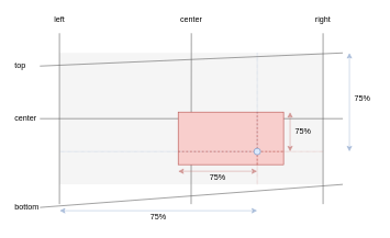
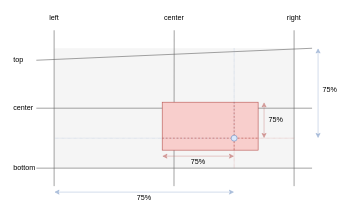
  <mxCell id="0" />
  <mxCell id="1" parent="0" />
  <mxCell id="2" value="" style="rounded=0;whiteSpace=wrap;html=1;fillColor=#f5f5f5;strokeColor=none;fontColor=#333333;" parent="1" vertex="1"><mxGeometry x="90" y="80" width="400" height="200" as="geometry" /></mxCell>
  <mxCell id="3" value="" style="endArrow=none;html=1;fillColor=#f5f5f5;strokeColor=#666666;" parent="1" edge="1"><mxGeometry width="50" height="50" relative="1" as="geometry"><mxPoint x="290" y="50" as="sourcePoint" /><mxPoint x="289.66" y="310" as="targetPoint" /></mxGeometry></mxCell>
  <mxCell id="4" value="" style="endArrow=none;html=1;fillColor=#f5f5f5;strokeColor=#666666;exitX=1;exitY=0.5;exitDx=0;exitDy=0;" parent="1" source="10" edge="1"><mxGeometry width="50" height="50" relative="1" as="geometry"><mxPoint x="80" y="180" as="sourcePoint" /><mxPoint x="520" y="180" as="targetPoint" /></mxGeometry></mxCell>
  <mxCell id="5" value="" style="rounded=0;whiteSpace=wrap;html=1;fillColor=#f8cecc;strokeColor=#b85450;" vertex="1" parent="1"><mxGeometry x="270" y="170" width="160" height="80" as="geometry" /></mxCell>
  <mxCell id="6" value="" style="endArrow=none;html=1;fillColor=#f5f5f5;strokeColor=#666666;exitX=1;exitY=0.5;exitDx=0;exitDy=0;" parent="1" source="11" edge="1"><mxGeometry width="50" height="50" relative="1" as="geometry"><mxPoint x="80" y="80" as="sourcePoint" /><mxPoint x="520" y="80" as="targetPoint" /></mxGeometry></mxCell>
  <mxCell id="7" value="" style="endArrow=none;html=1;fillColor=#f5f5f5;strokeColor=#666666;exitX=1;exitY=0.5;exitDx=0;exitDy=0;" parent="1" source="12" edge="1"><mxGeometry width="50" height="50" relative="1" as="geometry"><mxPoint x="80" y="280" as="sourcePoint" /><mxPoint x="520" y="280" as="targetPoint" /></mxGeometry></mxCell>
  <mxCell id="8" value="" style="endArrow=none;html=1;fillColor=#f5f5f5;strokeColor=#666666;" parent="1" edge="1"><mxGeometry width="50" height="50" relative="1" as="geometry"><mxPoint x="490" y="50" as="sourcePoint" /><mxPoint x="490" y="310" as="targetPoint" /></mxGeometry></mxCell>
  <mxCell id="9" value="" style="endArrow=none;html=1;fillColor=#f5f5f5;strokeColor=#666666;" parent="1" edge="1"><mxGeometry width="50" height="50" relative="1" as="geometry"><mxPoint x="89.66" y="50" as="sourcePoint" /><mxPoint x="89.66" y="310" as="targetPoint" /></mxGeometry></mxCell>
  <mxCell id="10" value="center" style="text;html=1;strokeColor=none;fillColor=none;align=left;verticalAlign=middle;whiteSpace=wrap;rounded=0;" parent="1" vertex="1"><mxGeometry x="20" y="170" width="40" height="20" as="geometry" /></mxCell>
  <mxCell id="11" value="top" style="text;html=1;strokeColor=none;fillColor=none;align=left;verticalAlign=middle;whiteSpace=wrap;rounded=0;" parent="1" vertex="1"><mxGeometry x="20" y="90" width="40" height="20" as="geometry" /></mxCell>
- <mxCell id="12" value="bottom" style="text;html=1;strokeColor=none;fillColor=none;align=left;verticalAlign=middle;whiteSpace=wrap;rounded=0;" parent="1" vertex="1"><mxGeometry x="20" y="305" width="40" height="20" as="geometry" /></mxCell>
+ <mxCell id="12" value="bottom" style="text;html=1;strokeColor=none;fillColor=none;align=left;verticalAlign=middle;whiteSpace=wrap;rounded=0;" parent="1" vertex="1"><mxGeometry x="20" y="270" width="40" height="20" as="geometry" /></mxCell>
  <mxCell id="13" value="left" style="text;html=1;strokeColor=none;fillColor=none;align=center;verticalAlign=middle;whiteSpace=wrap;rounded=0;" parent="1" vertex="1"><mxGeometry x="70" y="20" width="40" height="20" as="geometry" /></mxCell>
  <mxCell id="14" value="center" style="text;html=1;strokeColor=none;fillColor=none;align=center;verticalAlign=middle;whiteSpace=wrap;rounded=0;" parent="1" vertex="1"><mxGeometry x="270" y="20" width="40" height="20" as="geometry" /></mxCell>
  <mxCell id="15" value="right" style="text;html=1;strokeColor=none;fillColor=none;align=center;verticalAlign=middle;whiteSpace=wrap;rounded=0;" parent="1" vertex="1"><mxGeometry x="470" y="20" width="40" height="20" as="geometry" /></mxCell>
  <mxCell id="16" value="" style="endArrow=none;dashed=1;html=1;opacity=50;dashPattern=1 1;fillColor=#f8cecc;strokeColor=#b85450;" parent="1" edge="1"><mxGeometry width="50" height="50" relative="1" as="geometry"><mxPoint x="490" y="230" as="sourcePoint" /><mxPoint x="390" y="230" as="targetPoint" /></mxGeometry></mxCell>
  <mxCell id="17" value="" style="endArrow=none;dashed=1;html=1;opacity=50;fillColor=#dae8fc;strokeColor=#6c8ebf;dashPattern=1 1;" parent="1" edge="1"><mxGeometry width="50" height="50" relative="1" as="geometry"><mxPoint x="390" y="230" as="sourcePoint" /><mxPoint x="90" y="230" as="targetPoint" /></mxGeometry></mxCell>
  <mxCell id="18" value="" style="endArrow=none;dashed=1;html=1;dashPattern=1 1;opacity=50;fillColor=#dae8fc;strokeColor=#6c8ebf;" parent="1" edge="1"><mxGeometry width="50" height="50" relative="1" as="geometry"><mxPoint x="390" y="225" as="sourcePoint" /><mxPoint x="390" y="80" as="targetPoint" /></mxGeometry></mxCell>
  <mxCell id="19" value="" style="endArrow=none;dashed=1;html=1;dashPattern=1 1;opacity=50;fillColor=#f8cecc;strokeColor=#b85450;" parent="1" edge="1"><mxGeometry width="50" height="50" relative="1" as="geometry"><mxPoint x="390" y="280" as="sourcePoint" /><mxPoint x="390" y="230" as="targetPoint" /></mxGeometry></mxCell>
  <mxCell id="20" value="" style="endArrow=classic;startArrow=classic;html=1;opacity=50;fillColor=#dae8fc;strokeColor=#6c8ebf;" parent="1" edge="1"><mxGeometry width="50" height="50" relative="1" as="geometry"><mxPoint x="90" y="320" as="sourcePoint" /><mxPoint x="390" y="320" as="targetPoint" /></mxGeometry></mxCell>
  <mxCell id="21" value="" style="endArrow=classic;startArrow=classic;html=1;opacity=50;fillColor=#dae8fc;strokeColor=#6c8ebf;" parent="1" edge="1"><mxGeometry width="50" height="50" relative="1" as="geometry"><mxPoint x="530" y="230" as="sourcePoint" /><mxPoint x="530" y="80" as="targetPoint" /></mxGeometry></mxCell>
  <mxCell id="22" value="" style="endArrow=none;dashed=1;html=1;dashPattern=1 1;opacity=50;" parent="1" edge="1"><mxGeometry width="50" height="50" relative="1" as="geometry"><mxPoint x="390" y="230" as="sourcePoint" /><mxPoint x="390" y="230" as="targetPoint" /></mxGeometry></mxCell>
  <mxCell id="23" value="75%" style="text;html=1;strokeColor=none;fillColor=none;align=center;verticalAlign=middle;whiteSpace=wrap;rounded=0;" parent="1" vertex="1"><mxGeometry x="220" y="320" width="40" height="20" as="geometry" /></mxCell>
  <mxCell id="24" value="75%" style="text;html=1;strokeColor=none;fillColor=none;align=center;verticalAlign=middle;whiteSpace=wrap;rounded=0;" parent="1" vertex="1"><mxGeometry x="310" y="260" width="40" height="20" as="geometry" /></mxCell>
  <mxCell id="25" value="75%" style="text;html=1;strokeColor=none;fillColor=none;align=center;verticalAlign=middle;whiteSpace=wrap;rounded=0;" parent="1" vertex="1"><mxGeometry x="530" y="140" width="40" height="20" as="geometry" /></mxCell>
  <mxCell id="26" value="75%" style="text;html=1;strokeColor=none;fillColor=none;align=center;verticalAlign=middle;whiteSpace=wrap;rounded=0;" parent="1" vertex="1"><mxGeometry x="440" y="190" width="40" height="20" as="geometry" /></mxCell>
  <mxCell id="27" value="" style="group" vertex="1" connectable="0" parent="1"><mxGeometry x="270" y="170" width="160" height="80" as="geometry" /></mxCell>
  <mxCell id="28" value="" style="endArrow=none;dashed=1;html=1;fillColor=#f8cecc;strokeColor=#b85450;" edge="1" parent="27"><mxGeometry width="50" height="50" relative="1" as="geometry"><mxPoint y="60" as="sourcePoint" /><mxPoint x="160" y="60" as="targetPoint" /></mxGeometry></mxCell>
  <mxCell id="29" value="" style="endArrow=none;dashed=1;html=1;fillColor=#f8cecc;strokeColor=#b85450;" edge="1" parent="27"><mxGeometry width="50" height="50" relative="1" as="geometry"><mxPoint x="120" y="80" as="sourcePoint" /><mxPoint x="120" as="targetPoint" /></mxGeometry></mxCell>
  <mxCell id="30" value="" style="endArrow=classic;startArrow=classic;html=1;opacity=50;fillColor=#f8cecc;strokeColor=#b85450;" parent="1" edge="1"><mxGeometry width="50" height="50" relative="1" as="geometry"><mxPoint x="270" y="260" as="sourcePoint" /><mxPoint x="390" y="260" as="targetPoint" /></mxGeometry></mxCell>
  <mxCell id="31" value="" style="endArrow=classic;startArrow=classic;html=1;opacity=50;fillColor=#f8cecc;strokeColor=#b85450;" parent="1" edge="1"><mxGeometry width="50" height="50" relative="1" as="geometry"><mxPoint x="439.9" y="230" as="sourcePoint" /><mxPoint x="439.9" y="170" as="targetPoint" /></mxGeometry></mxCell>
  <mxCell id="32" value="" style="ellipse;whiteSpace=wrap;html=1;aspect=fixed;fillColor=#dae8fc;strokeColor=#6c8ebf;" vertex="1" parent="1"><mxGeometry x="385" y="225" width="10" height="10" as="geometry" /></mxCell>
